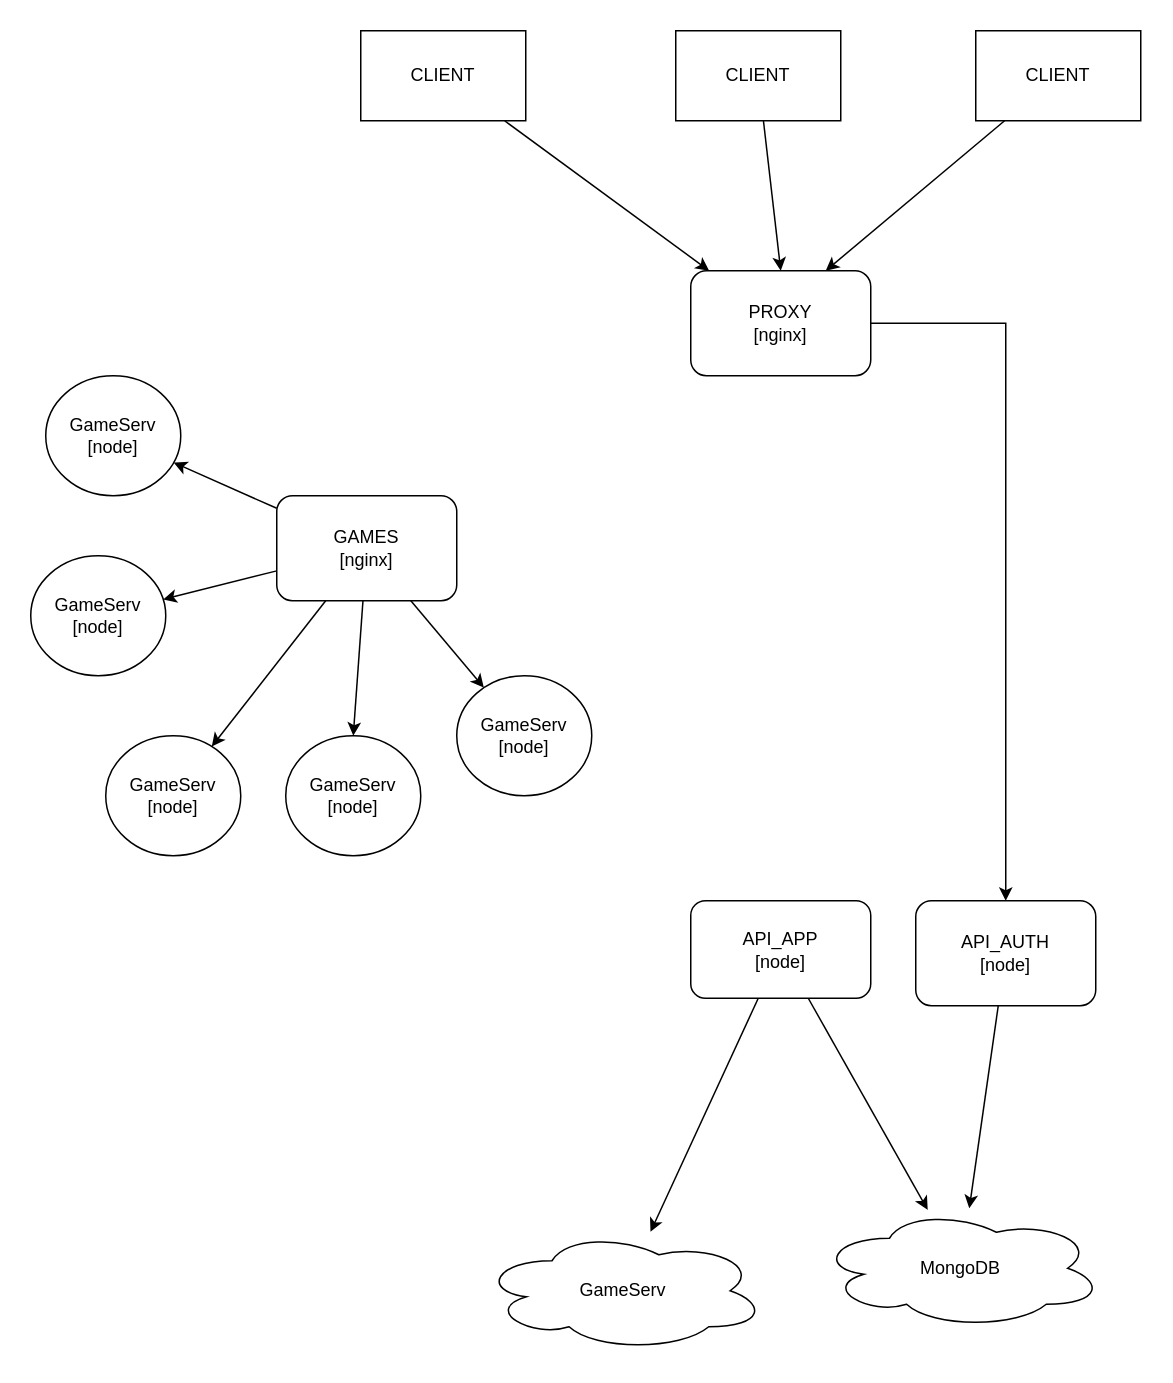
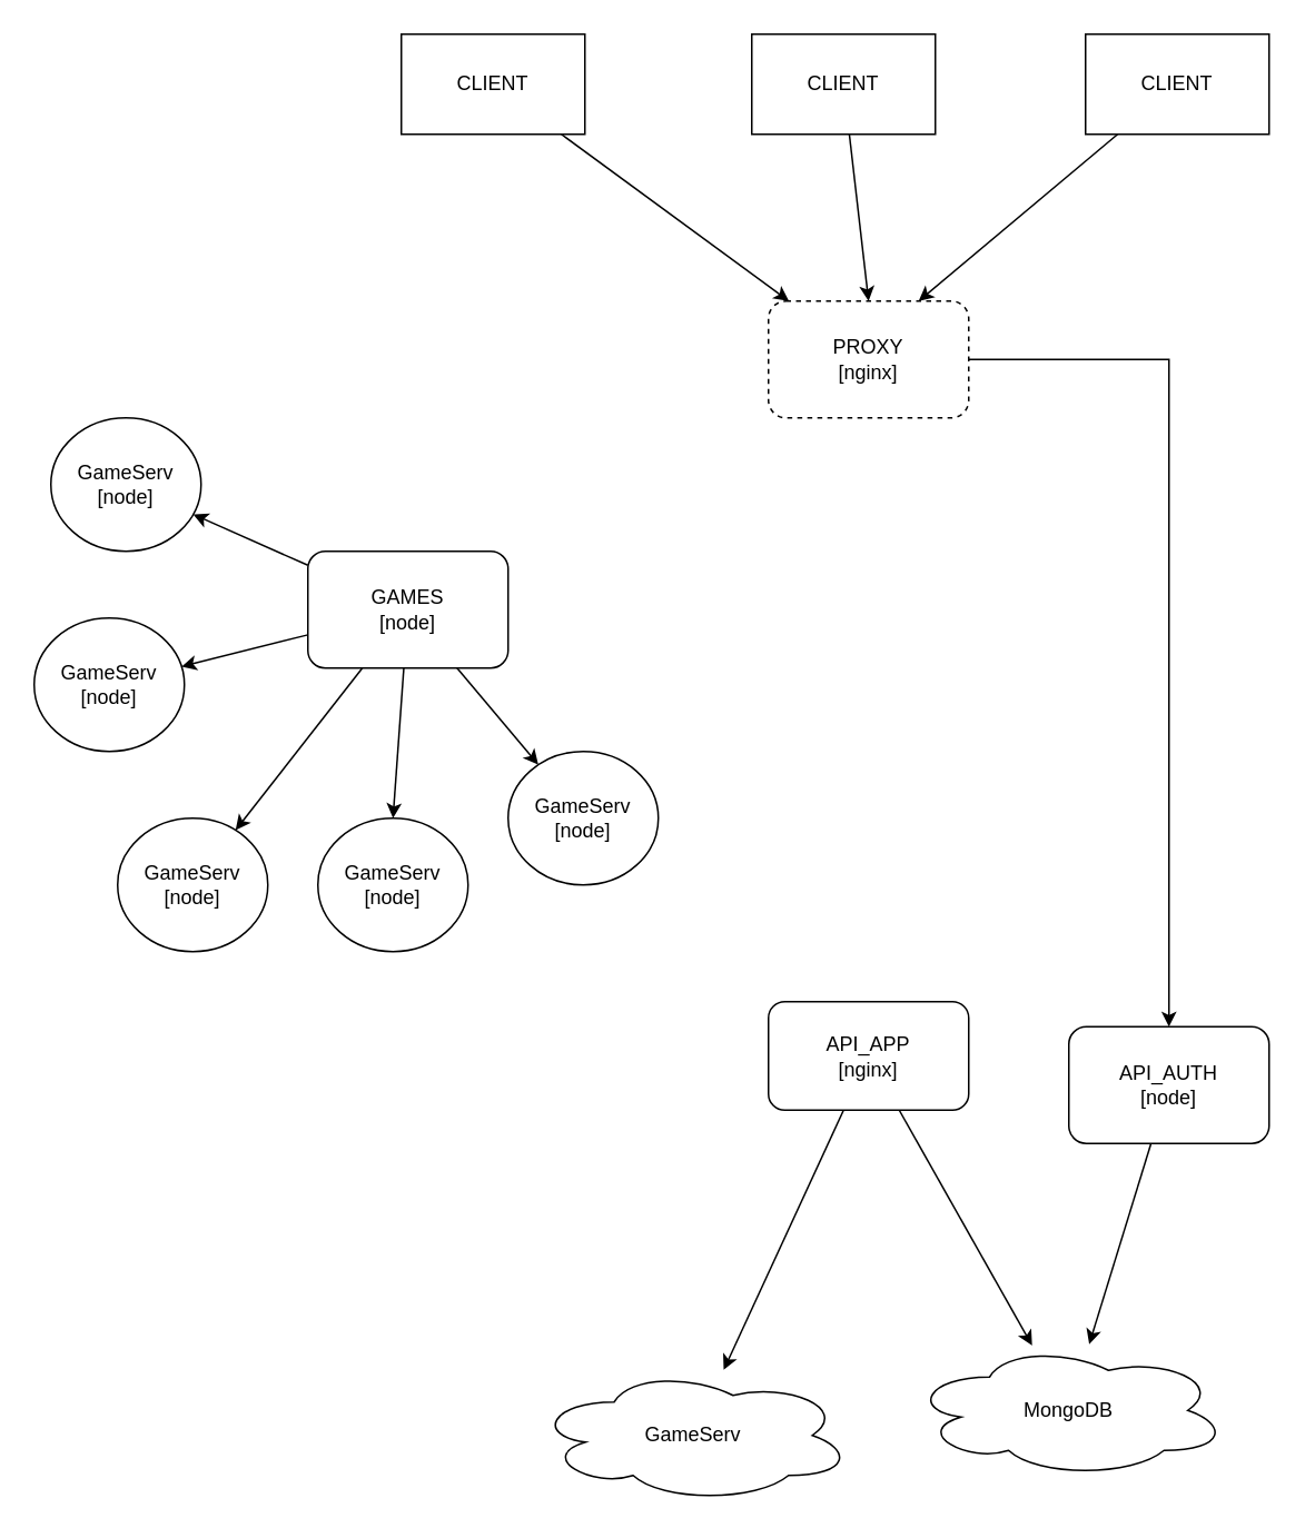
  <mxCell id="0" />
  <mxCell id="1" parent="0" />
  <mxCell id="2" style="edgeStyle=none;rounded=0;orthogonalLoop=1;jettySize=auto;html=1;" edge="1" parent="1" source="3" target="5"><mxGeometry relative="1" as="geometry" /></mxCell>
  <mxCell id="3" value="CLIENT" style="rounded=0;whiteSpace=wrap;html=1;" vertex="1" parent="1"><mxGeometry x="240" y="20" width="110" height="60" as="geometry" /></mxCell>
  <mxCell id="4" value="" style="edgeStyle=orthogonalEdgeStyle;rounded=0;orthogonalLoop=1;jettySize=auto;html=1;" edge="1" parent="1" source="5" target="7"><mxGeometry relative="1" as="geometry" /></mxCell>
- <mxCell id="5" value="&lt;div&gt;PROXY&lt;/div&gt;&lt;div&gt;[nginx]&lt;br&gt;&lt;/div&gt;" style="rounded=1;whiteSpace=wrap;html=1;" vertex="1" parent="1"><mxGeometry x="460" y="180" width="120" height="70" as="geometry" /></mxCell>
+ <mxCell id="5" value="&lt;div&gt;PROXY&lt;/div&gt;&lt;div&gt;[nginx]&lt;br&gt;&lt;/div&gt;" style="rounded=1;whiteSpace=wrap;html=1;dashed=1;" vertex="1" parent="1"><mxGeometry x="460" y="180" width="120" height="70" as="geometry" /></mxCell>
  <mxCell id="6" style="edgeStyle=none;rounded=0;orthogonalLoop=1;jettySize=auto;html=1;" edge="1" parent="1" source="7" target="27"><mxGeometry relative="1" as="geometry" /></mxCell>
- <mxCell id="7" value="&lt;div&gt;API_AUTH&lt;/div&gt;&lt;div&gt;[node]&lt;br&gt;&lt;/div&gt;" style="rounded=1;whiteSpace=wrap;html=1;" vertex="1" parent="1"><mxGeometry x="610" y="600" width="120" height="70" as="geometry" /></mxCell>
+ <mxCell id="7" value="&lt;div&gt;API_AUTH&lt;/div&gt;&lt;div&gt;[node]&lt;br&gt;&lt;/div&gt;" style="rounded=1;whiteSpace=wrap;html=1;" vertex="1" parent="1"><mxGeometry x="640" y="615" width="120" height="70" as="geometry" /></mxCell>
  <mxCell id="8" value="" style="rounded=0;orthogonalLoop=1;jettySize=auto;html=1;" edge="1" parent="1" source="13" target="14"><mxGeometry relative="1" as="geometry" /></mxCell>
  <mxCell id="9" style="edgeStyle=none;rounded=0;orthogonalLoop=1;jettySize=auto;html=1;" edge="1" parent="1" source="13" target="18"><mxGeometry relative="1" as="geometry" /></mxCell>
  <mxCell id="10" style="edgeStyle=none;rounded=0;orthogonalLoop=1;jettySize=auto;html=1;" edge="1" parent="1" source="13" target="15"><mxGeometry relative="1" as="geometry" /></mxCell>
  <mxCell id="11" style="edgeStyle=none;rounded=0;orthogonalLoop=1;jettySize=auto;html=1;entryX=0.5;entryY=0;entryDx=0;entryDy=0;" edge="1" parent="1" source="13" target="17"><mxGeometry relative="1" as="geometry" /></mxCell>
  <mxCell id="12" style="edgeStyle=none;rounded=0;orthogonalLoop=1;jettySize=auto;html=1;" edge="1" parent="1" source="13" target="16"><mxGeometry relative="1" as="geometry" /></mxCell>
- <mxCell id="13" value="&lt;div&gt;GAMES&lt;br&gt;&lt;/div&gt;&lt;div&gt;[nginx]&lt;br&gt;&lt;/div&gt;" style="rounded=1;whiteSpace=wrap;html=1;" vertex="1" parent="1"><mxGeometry x="184" y="330" width="120" height="70" as="geometry" /></mxCell>
+ <mxCell id="13" value="&lt;div&gt;GAMES&lt;br&gt;&lt;/div&gt;&lt;div&gt;[node]&lt;br&gt;&lt;/div&gt;" style="rounded=1;whiteSpace=wrap;html=1;" vertex="1" parent="1"><mxGeometry x="184" y="330" width="120" height="70" as="geometry" /></mxCell>
  <mxCell id="14" value="&lt;div&gt;GameServ&lt;/div&gt;&lt;div&gt;[node]&lt;br&gt;&lt;/div&gt;" style="ellipse;whiteSpace=wrap;html=1;rounded=1;" vertex="1" parent="1"><mxGeometry x="20" y="370" width="90" height="80" as="geometry" /></mxCell>
  <mxCell id="15" value="&lt;div&gt;GameServ&lt;/div&gt;&lt;div&gt;[node]&lt;br&gt;&lt;/div&gt;" style="ellipse;whiteSpace=wrap;html=1;rounded=1;" vertex="1" parent="1"><mxGeometry x="70" y="490" width="90" height="80" as="geometry" /></mxCell>
  <mxCell id="16" value="&lt;div&gt;GameServ&lt;/div&gt;&lt;div&gt;[node]&lt;br&gt;&lt;/div&gt;" style="ellipse;whiteSpace=wrap;html=1;rounded=1;" vertex="1" parent="1"><mxGeometry x="304" y="450" width="90" height="80" as="geometry" /></mxCell>
  <mxCell id="17" value="&lt;div&gt;GameServ&lt;/div&gt;&lt;div&gt;[node]&lt;br&gt;&lt;/div&gt;" style="ellipse;whiteSpace=wrap;html=1;rounded=1;" vertex="1" parent="1"><mxGeometry x="190" y="490" width="90" height="80" as="geometry" /></mxCell>
  <mxCell id="18" value="&lt;div&gt;GameServ&lt;/div&gt;&lt;div&gt;[node]&lt;br&gt;&lt;/div&gt;" style="ellipse;whiteSpace=wrap;html=1;rounded=1;" vertex="1" parent="1"><mxGeometry x="30" y="250" width="90" height="80" as="geometry" /></mxCell>
  <mxCell id="19" style="edgeStyle=none;rounded=0;orthogonalLoop=1;jettySize=auto;html=1;entryX=0.5;entryY=0;entryDx=0;entryDy=0;" edge="1" parent="1" source="20" target="5"><mxGeometry relative="1" as="geometry" /></mxCell>
  <mxCell id="20" value="CLIENT" style="rounded=0;whiteSpace=wrap;html=1;" vertex="1" parent="1"><mxGeometry x="450" y="20" width="110" height="60" as="geometry" /></mxCell>
  <mxCell id="21" style="edgeStyle=none;rounded=0;orthogonalLoop=1;jettySize=auto;html=1;entryX=0.75;entryY=0;entryDx=0;entryDy=0;" edge="1" parent="1" source="22" target="5"><mxGeometry relative="1" as="geometry" /></mxCell>
  <mxCell id="22" value="CLIENT" style="rounded=0;whiteSpace=wrap;html=1;" vertex="1" parent="1"><mxGeometry x="650" y="20" width="110" height="60" as="geometry" /></mxCell>
  <mxCell id="23" style="rounded=0;orthogonalLoop=1;jettySize=auto;html=1;" edge="1" parent="1" source="25" target="26"><mxGeometry relative="1" as="geometry" /></mxCell>
  <mxCell id="24" style="edgeStyle=none;rounded=0;orthogonalLoop=1;jettySize=auto;html=1;" edge="1" parent="1" source="25" target="27"><mxGeometry relative="1" as="geometry" /></mxCell>
- <mxCell id="25" value="&lt;div&gt;API_APP&lt;/div&gt;&lt;div&gt;[node]&lt;br&gt;&lt;/div&gt;" style="rounded=1;whiteSpace=wrap;html=1;" vertex="1" parent="1"><mxGeometry x="460" y="600" width="120" height="65" as="geometry" /></mxCell>
+ <mxCell id="25" value="&lt;div&gt;API_APP&lt;/div&gt;&lt;div&gt;[nginx]&lt;br&gt;&lt;/div&gt;" style="rounded=1;whiteSpace=wrap;html=1;" vertex="1" parent="1"><mxGeometry x="460" y="600" width="120" height="65" as="geometry" /></mxCell>
  <mxCell id="26" value="GameServ" style="ellipse;shape=cloud;whiteSpace=wrap;html=1;" vertex="1" parent="1"><mxGeometry x="320" y="820" width="190" height="80" as="geometry" /></mxCell>
  <mxCell id="27" value="MongoDB" style="ellipse;shape=cloud;whiteSpace=wrap;html=1;" vertex="1" parent="1"><mxGeometry x="545" y="805" width="190" height="80" as="geometry" /></mxCell>
